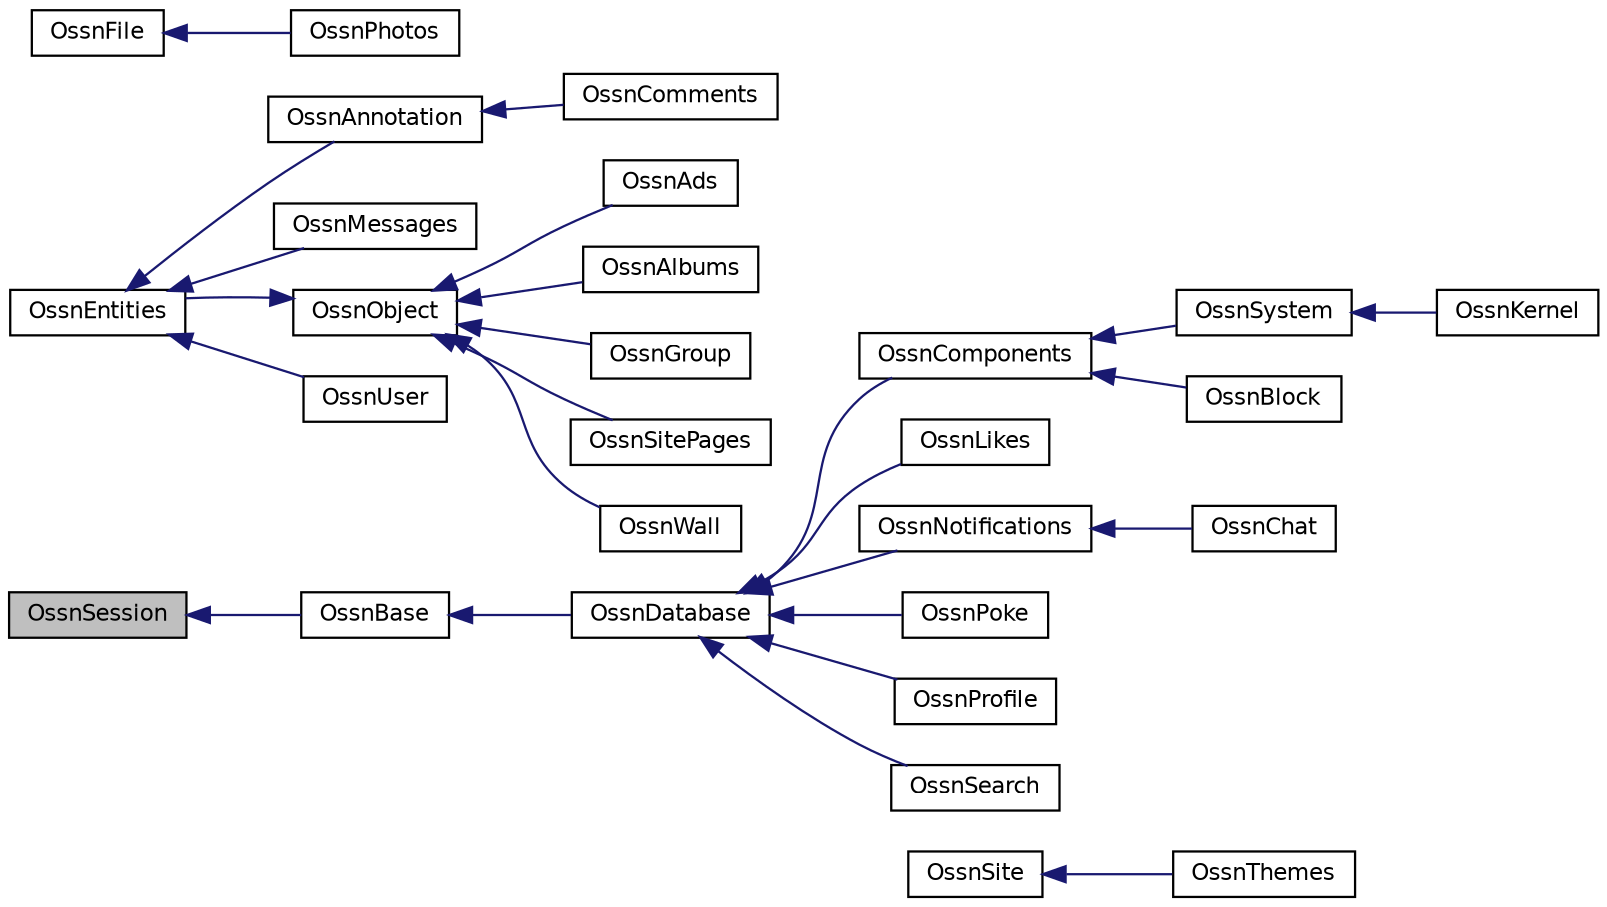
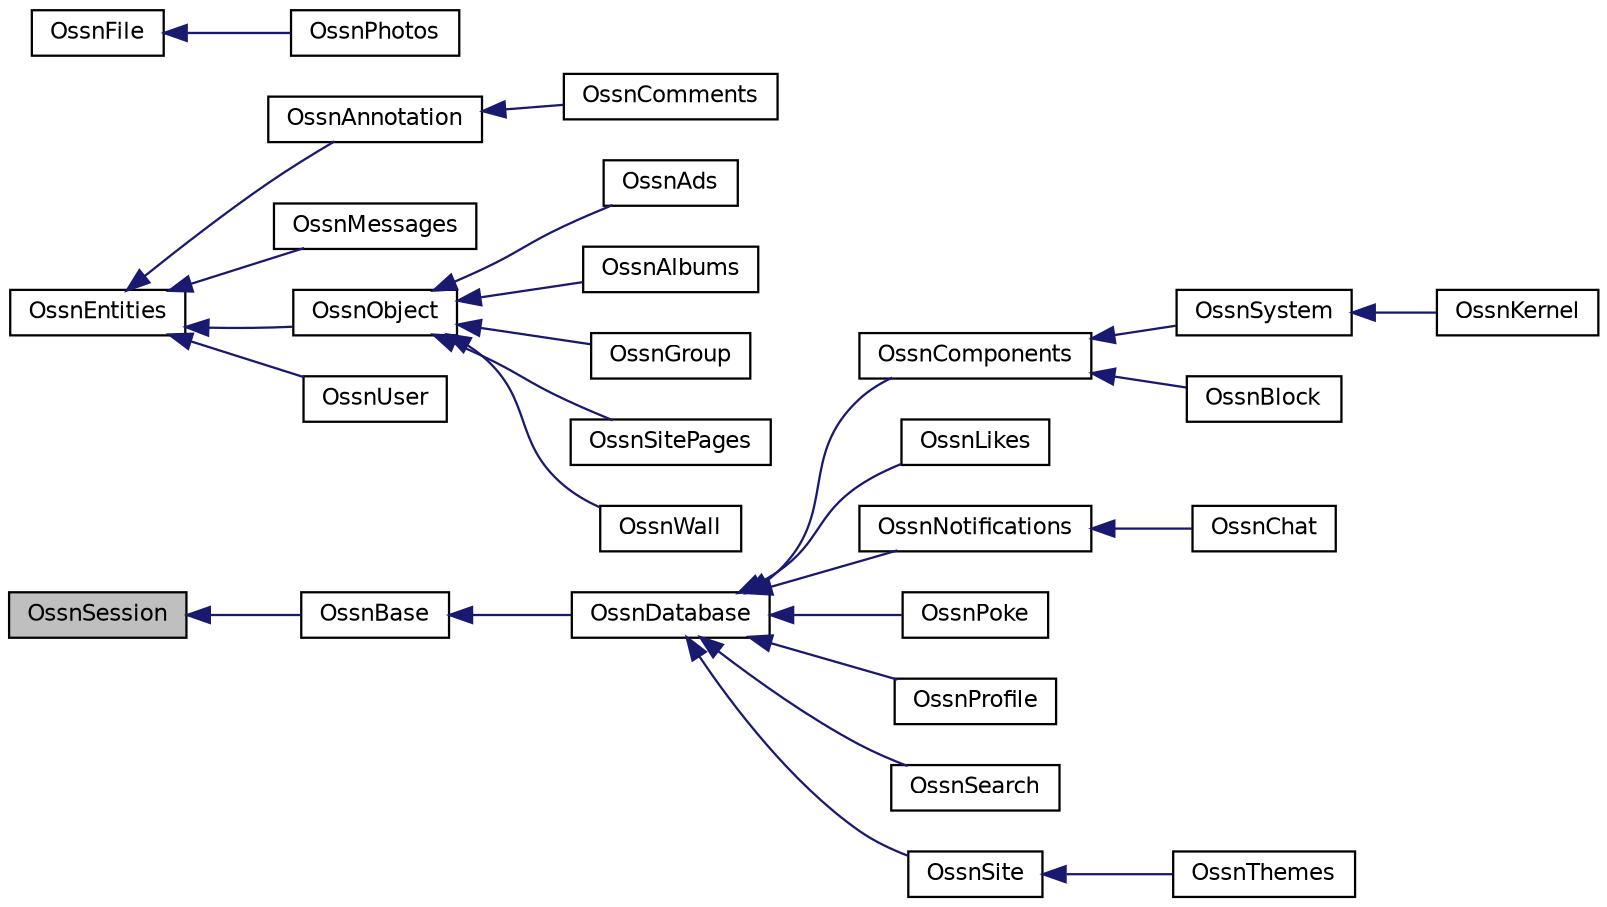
  digraph {
    rankdir=LR
    node [color=black fillcolor=white fontname=Helvetica fontsize=10 shape=record style=filled]
    edge [color=midnightblue dir=back fontname=Helvetica fontsize=10 labelfontname=Helvetica labelfontsize=10 style=solid]
    n1 [fillcolor=grey75 fontcolor=black height=0.2 label=OssnSession width=0.4]
    n2 [height=0.2 label=OssnBase width=0.4]
    n3 [height=0.2 label=OssnDatabase width=0.4]
    n4 [height=0.2 label=OssnComponents width=0.4]
    n5 [height=0.2 label=OssnLikes width=0.4]
    n6 [height=0.2 label=OssnNotifications width=0.4]
    n7 [height=0.2 label=OssnPoke width=0.4]
    n8 [height=0.2 label=OssnProfile width=0.4]
    n9 [height=0.2 label=OssnSearch width=0.4]
    n10 [height=0.2 label=OssnSite width=0.4]
    n11 [height=0.2 label=OssnChat width=0.4]
    n12 [height=0.2 label=OssnSystem width=0.4]
    n13 [height=0.2 label=OssnBlock width=0.4]
    n14 [height=0.2 label=OssnEntities width=0.4]
    n15 [height=0.2 label=OssnAnnotation width=0.4]
    n16 [height=0.2 label=OssnMessages width=0.4]
    n17 [height=0.2 label=OssnObject width=0.4]
    n18 [height=0.2 label=OssnUser width=0.4]
    n19 [height=0.2 label=OssnThemes width=0.4]
    n20 [height=0.2 label=OssnKernel width=0.4]
    n21 [height=0.2 label=OssnComments width=0.4]
    n22 [height=0.2 label=OssnFile width=0.4]
    n23 [height=0.2 label=OssnPhotos width=0.4]
    n24 [height=0.2 label=OssnAds width=0.4]
    n25 [height=0.2 label=OssnAlbums width=0.4]
    n26 [height=0.2 label=OssnGroup width=0.4]
    n27 [height=0.2 label=OssnSitePages width=0.4]
    n28 [height=0.2 label=OssnWall width=0.4]
    n1 -> n2
    n2 -> n3
    n3 -> n4
    n3 -> n5
    n3 -> n6
    n3 -> n7
    n3 -> n8
    n3 -> n9
+   n3 -> n10
    n4 -> n12
    n4 -> n13
    n6 -> n11
    n10 -> n19
    n12 -> n20
    n14 -> n15
    n14 -> n16
-   n17 -> n14
+   n14 -> n17
    n14 -> n18
    n15 -> n21
    n17 -> n24
    n17 -> n25
    n17 -> n26
    n17 -> n27
    n17 -> n28
    n22 -> n23
  }
